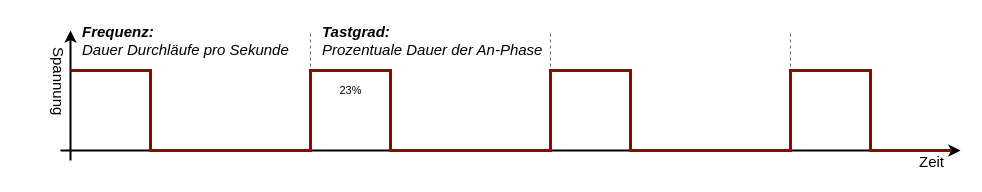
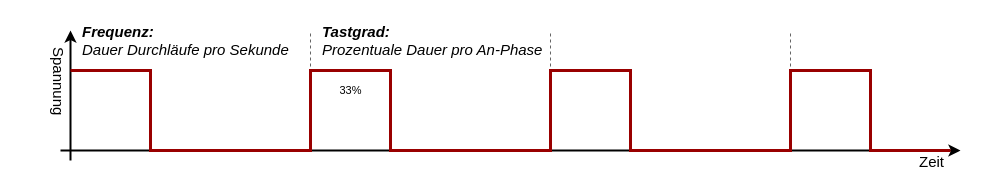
  <mxCell id="0" />
  <mxCell id="1" parent="0" />
  <mxCell id="2" value="" style="endArrow=none;dashed=1;html=1;strokeColor=#666666;strokeWidth=1;" parent="1" edge="1"><mxGeometry width="50" height="50" relative="1" as="geometry"><mxPoint x="790" y="150" as="sourcePoint" /><mxPoint x="790" y="30" as="targetPoint" /></mxGeometry></mxCell>
  <mxCell id="3" value="" style="endArrow=none;dashed=1;html=1;strokeColor=#666666;strokeWidth=1;" parent="1" edge="1"><mxGeometry width="50" height="50" relative="1" as="geometry"><mxPoint x="550" y="150" as="sourcePoint" /><mxPoint x="550" y="30" as="targetPoint" /></mxGeometry></mxCell>
  <mxCell id="4" value="" style="endArrow=none;dashed=1;html=1;strokeColor=#666666;strokeWidth=1;" parent="1" edge="1"><mxGeometry width="50" height="50" relative="1" as="geometry"><mxPoint x="310" y="150" as="sourcePoint" /><mxPoint x="310" y="30" as="targetPoint" /></mxGeometry></mxCell>
  <mxCell id="5" value="" style="endArrow=classic;html=1;strokeWidth=2;" parent="1" edge="1"><mxGeometry width="50" height="50" relative="1" as="geometry"><mxPoint x="70" y="160" as="sourcePoint" /><mxPoint x="70" y="30" as="targetPoint" /></mxGeometry></mxCell>
  <mxCell id="6" value="" style="endArrow=classic;html=1;strokeWidth=2;" parent="1" edge="1"><mxGeometry width="50" height="50" relative="1" as="geometry"><mxPoint x="60" y="150" as="sourcePoint" /><mxPoint x="960" y="150" as="targetPoint" /></mxGeometry></mxCell>
  <mxCell id="7" value="Zeit" style="text;html=1;resizable=0;points=[];autosize=1;align=right;verticalAlign=top;spacingTop=-4;fontSize=15;" parent="1" vertex="1"><mxGeometry x="905" y="150" width="40" height="20" as="geometry" /></mxCell>
  <mxCell id="8" value="Spannung" style="text;html=1;resizable=0;points=[];autosize=1;align=left;verticalAlign=top;spacingTop=-4;rotation=90;fontSize=15;" parent="1" vertex="1"><mxGeometry x="20" y="75" width="80" height="20" as="geometry" /></mxCell>
  <mxCell id="9" value="" style="endArrow=none;html=1;strokeWidth=3;rounded=0;strokeColor=#990000;" parent="1" edge="1"><mxGeometry width="50" height="50" relative="1" as="geometry"><mxPoint x="70" y="70" as="sourcePoint" /><mxPoint x="950" y="150" as="targetPoint" /><Array as="points"><mxPoint x="150" y="70" /><mxPoint x="150" y="150" /><mxPoint x="310" y="150" /><mxPoint x="310" y="70" /><mxPoint x="390" y="70" /><mxPoint x="390" y="150" /><mxPoint x="550" y="150" /><mxPoint x="550" y="70" /><mxPoint x="630" y="70" /><mxPoint x="630" y="150" /><mxPoint x="790" y="150" /><mxPoint x="790" y="70" /><mxPoint x="870" y="70" /><mxPoint x="870" y="150" /></Array></mxGeometry></mxCell>
  <mxCell id="10" value="&lt;div&gt;&lt;b style=&quot;font-size: 15px&quot;&gt;Frequenz:&lt;/b&gt;&lt;br&gt;&lt;/div&gt;&lt;div&gt;Dauer Durchläufe pro Sekunde&lt;/div&gt;" style="text;html=1;resizable=0;points=[];autosize=1;align=left;verticalAlign=top;spacingTop=-4;fontStyle=2;fontSize=15;" parent="1" vertex="1"><mxGeometry x="80" y="20" width="230" height="40" as="geometry" /></mxCell>
- <mxCell id="11" value="&lt;div style=&quot;font-size: 15px&quot;&gt;&lt;b style=&quot;font-size: 15px&quot;&gt;Tastgrad:&lt;/b&gt;&lt;br&gt;&lt;/div&gt;&lt;div style=&quot;font-size: 15px&quot;&gt;Prozentuale Dauer der An-Phase&lt;/div&gt;" style="text;html=1;resizable=0;points=[];autosize=1;align=left;verticalAlign=top;spacingTop=-4;fontSize=15;fontStyle=2" parent="1" vertex="1"><mxGeometry x="320" y="20" width="230" height="40" as="geometry" /></mxCell>
- <mxCell id="12" value="23%" style="text;html=1;resizable=0;points=[];autosize=1;align=center;verticalAlign=top;spacingTop=-4;fontSize=11;" parent="1" vertex="1"><mxGeometry x="330" y="81" width="40" height="10" as="geometry" /></mxCell>
+ <mxCell id="11" value="&lt;div style=&quot;font-size: 15px&quot;&gt;&lt;b style=&quot;font-size: 15px&quot;&gt;Tastgrad:&lt;/b&gt;&lt;br&gt;&lt;/div&gt;&lt;div style=&quot;font-size: 15px&quot;&gt;Prozentuale Dauer pro An-Phase&lt;/div&gt;" style="text;html=1;resizable=0;points=[];autosize=1;align=left;verticalAlign=top;spacingTop=-4;fontSize=15;fontStyle=2" parent="1" vertex="1"><mxGeometry x="320" y="20" width="230" height="40" as="geometry" /></mxCell>
+ <mxCell id="12" value="33%" style="text;html=1;resizable=0;points=[];autosize=1;align=center;verticalAlign=top;spacingTop=-4;fontSize=11;" parent="1" vertex="1"><mxGeometry x="330" y="81" width="40" height="10" as="geometry" /></mxCell>
